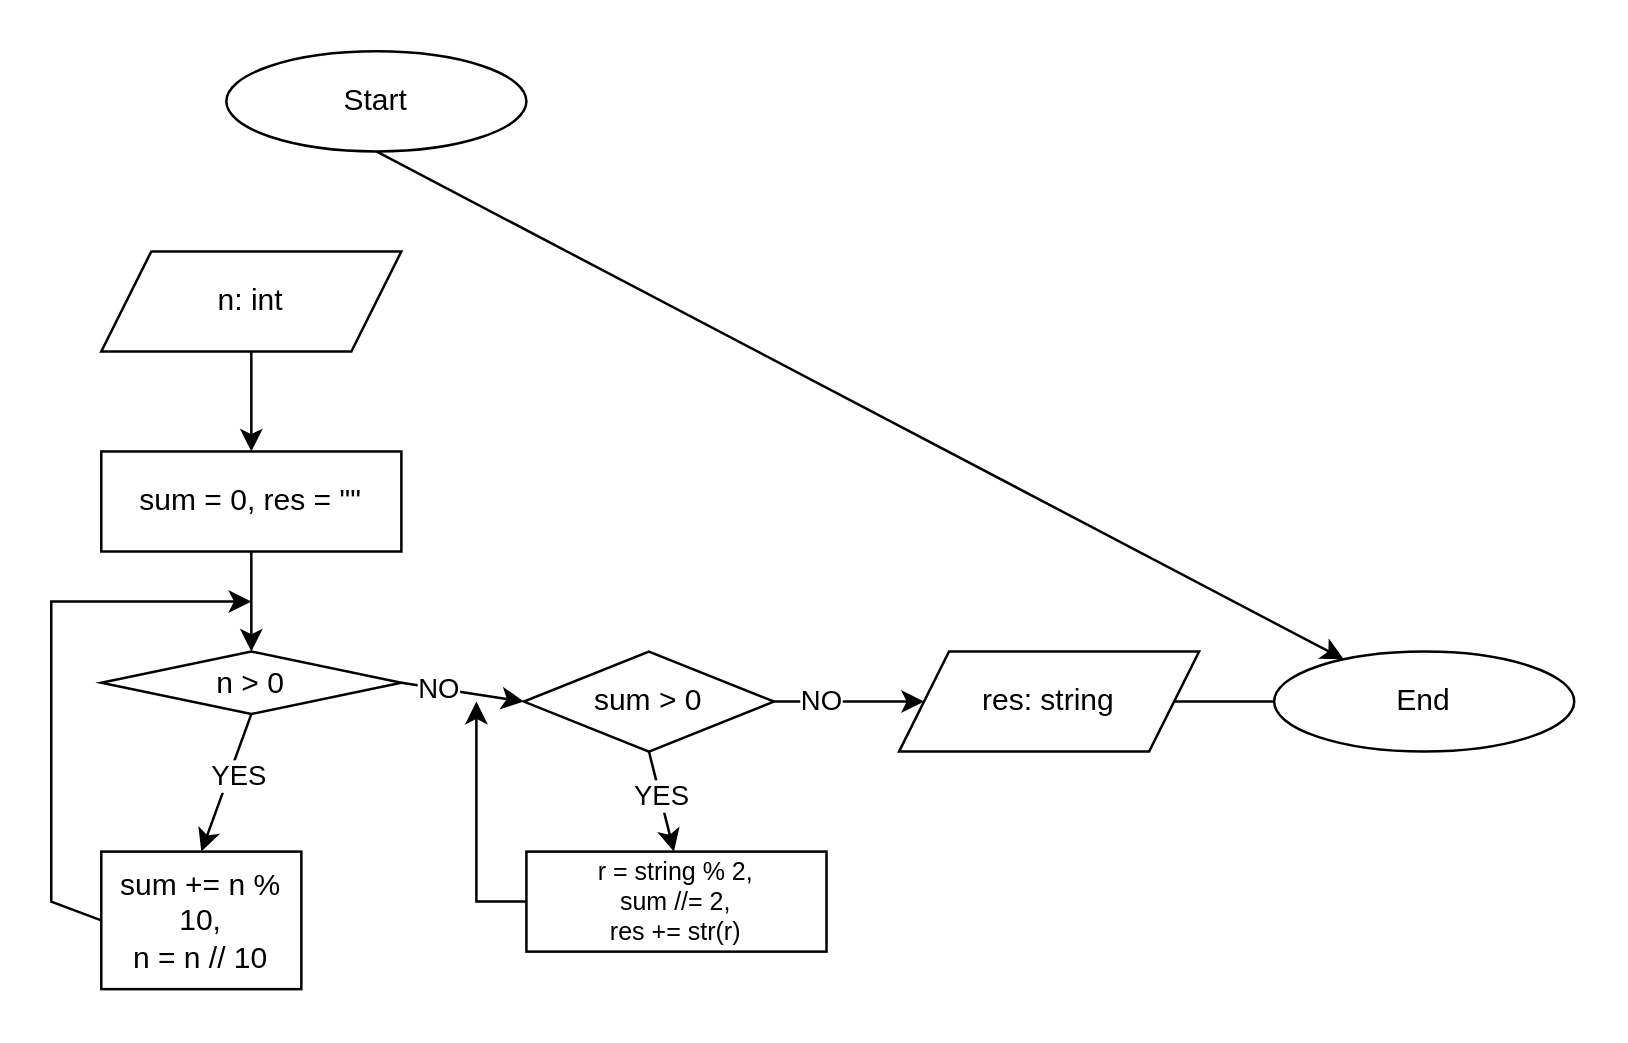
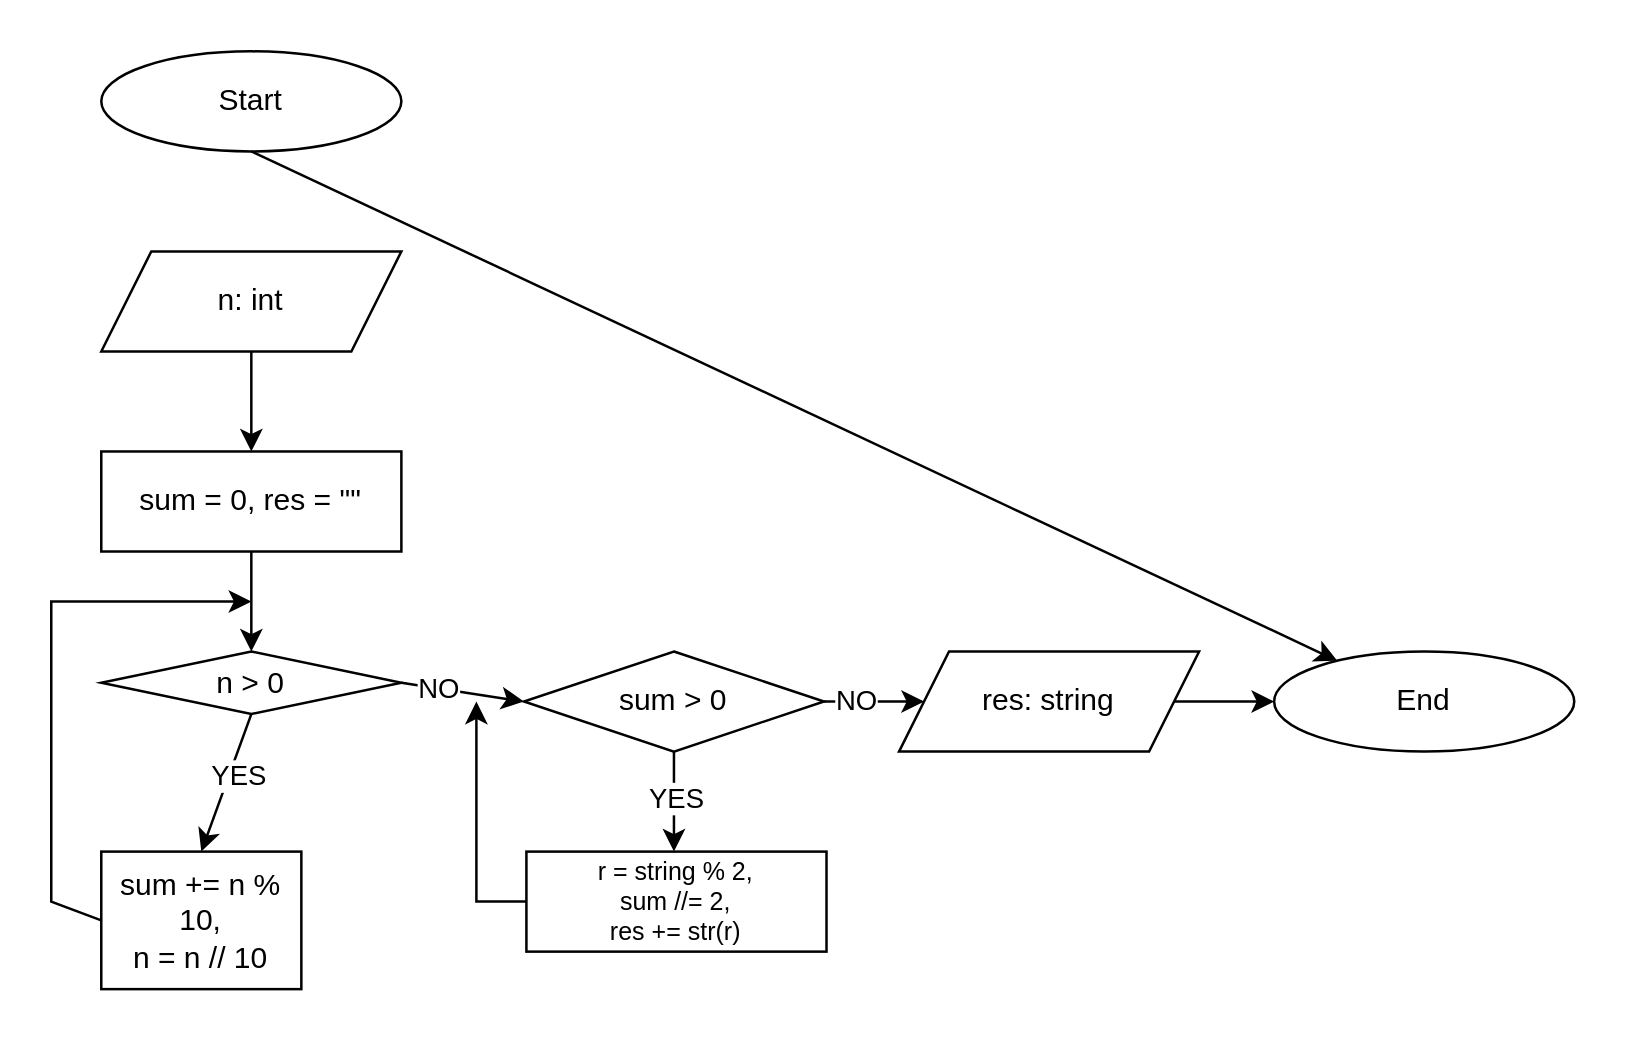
  <mxCell id="0" />
  <mxCell id="1" parent="0" />
- <mxCell id="2" value="Start" style="ellipse;whiteSpace=wrap;html=1;" parent="1" vertex="1"><mxGeometry x="90" y="20" width="120" height="40" as="geometry" /></mxCell>
+ <mxCell id="2" value="Start" style="ellipse;whiteSpace=wrap;html=1;" parent="1" vertex="1"><mxGeometry x="40" y="20" width="120" height="40" as="geometry" /></mxCell>
  <mxCell id="3" value="n: int" style="shape=parallelogram;perimeter=parallelogramPerimeter;whiteSpace=wrap;html=1;fixedSize=1;size=20;" parent="1" vertex="1"><mxGeometry x="40" y="100" width="120" height="40" as="geometry" /></mxCell>
  <mxCell id="4" value="" style="endArrow=classic;html=1;rounded=0;exitX=0.5;exitY=1;exitDx=0;exitDy=0;" parent="1" source="2" target="22" edge="1"><mxGeometry width="50" height="50" relative="1" as="geometry"><mxPoint x="20" y="300" as="sourcePoint" /><mxPoint x="70" y="250" as="targetPoint" /></mxGeometry></mxCell>
  <mxCell id="5" value="" style="endArrow=classic;html=1;rounded=0;exitX=0.5;exitY=1;exitDx=0;exitDy=0;entryX=0.5;entryY=0;entryDx=0;entryDy=0;" parent="1" source="3" edge="1"><mxGeometry width="50" height="50" relative="1" as="geometry"><mxPoint x="110" y="70" as="sourcePoint" /><mxPoint x="100" y="180" as="targetPoint" /></mxGeometry></mxCell>
  <mxCell id="6" value="sum = 0, res = &quot;&quot;" style="rounded=0;whiteSpace=wrap;html=1;" parent="1" vertex="1"><mxGeometry x="40" y="180" width="120" height="40" as="geometry" /></mxCell>
  <mxCell id="7" value="n &amp;gt; 0" style="rhombus;whiteSpace=wrap;html=1;" parent="1" vertex="1"><mxGeometry x="40" y="260" width="120" height="25" as="geometry" /></mxCell>
  <mxCell id="8" value="sum += n % 10,&lt;div&gt;n = n // 10&lt;/div&gt;" style="rounded=0;whiteSpace=wrap;html=1;" parent="1" vertex="1"><mxGeometry x="40" y="340" width="80" height="55" as="geometry" /></mxCell>
  <mxCell id="9" value="" style="endArrow=classic;html=1;rounded=0;exitX=0.5;exitY=1;exitDx=0;exitDy=0;entryX=0.5;entryY=0;entryDx=0;entryDy=0;" parent="1" source="6" target="7" edge="1"><mxGeometry width="50" height="50" relative="1" as="geometry"><mxPoint x="110" y="150" as="sourcePoint" /><mxPoint x="110" y="190" as="targetPoint" /></mxGeometry></mxCell>
  <mxCell id="10" value="" style="endArrow=classic;html=1;rounded=0;exitX=0.5;exitY=1;exitDx=0;exitDy=0;entryX=0.5;entryY=0;entryDx=0;entryDy=0;" parent="1" source="7" target="8" edge="1"><mxGeometry width="50" height="50" relative="1" as="geometry"><mxPoint x="110" y="230" as="sourcePoint" /><mxPoint x="110" y="270" as="targetPoint" /></mxGeometry></mxCell>
  <mxCell id="11" value="YES" style="edgeLabel;html=1;align=center;verticalAlign=middle;resizable=0;points=[];" parent="10" vertex="1" connectable="0"><mxGeometry x="-0.45" y="2" relative="1" as="geometry"><mxPoint x="-2" y="9" as="offset" /></mxGeometry></mxCell>
  <mxCell id="12" value="" style="endArrow=classic;html=1;rounded=0;exitX=0;exitY=0.5;exitDx=0;exitDy=0;" parent="1" source="8" edge="1"><mxGeometry width="50" height="50" relative="1" as="geometry"><mxPoint x="110" y="310" as="sourcePoint" /><mxPoint x="100" y="240" as="targetPoint" /><Array as="points"><mxPoint x="20" y="360" /><mxPoint x="20" y="240" /></Array></mxGeometry></mxCell>
  <mxCell id="13" value="" style="endArrow=classic;html=1;rounded=0;exitX=1;exitY=0.5;exitDx=0;exitDy=0;entryX=0;entryY=0.5;entryDx=0;entryDy=0;" parent="1" source="7" target="16" edge="1"><mxGeometry width="50" height="50" relative="1" as="geometry"><mxPoint x="110" y="230" as="sourcePoint" /><mxPoint x="180" y="280" as="targetPoint" /></mxGeometry></mxCell>
  <mxCell id="14" value="NO" style="edgeLabel;html=1;align=center;verticalAlign=middle;resizable=0;points=[];" parent="13" vertex="1" connectable="0"><mxGeometry x="-0.407" relative="1" as="geometry"><mxPoint as="offset" /></mxGeometry></mxCell>
  <mxCell id="15" value="r = string % 2,&lt;div style=&quot;font-size: 10px;&quot;&gt;sum //= 2,&lt;/div&gt;&lt;div style=&quot;font-size: 10px;&quot;&gt;res += str(r)&lt;/div&gt;" style="rounded=0;whiteSpace=wrap;html=1;fontSize=10;" parent="1" vertex="1"><mxGeometry x="210" y="340" width="120" height="40" as="geometry" /></mxCell>
- <mxCell id="16" value="sum &amp;gt; 0" style="rhombus;whiteSpace=wrap;html=1;" parent="1" vertex="1"><mxGeometry x="209" y="260" width="100" height="40" as="geometry" /></mxCell>
+ <mxCell id="16" value="sum &amp;gt; 0" style="rhombus;whiteSpace=wrap;html=1;" parent="1" vertex="1"><mxGeometry x="209" y="260" width="120" height="40" as="geometry" /></mxCell>
  <mxCell id="17" value="" style="endArrow=classic;html=1;rounded=0;entryX=0.5;entryY=0;entryDx=0;entryDy=0;exitX=0.5;exitY=1;exitDx=0;exitDy=0;" parent="1" source="16" edge="1"><mxGeometry width="50" height="50" relative="1" as="geometry"><mxPoint x="299" y="310" as="sourcePoint" /><mxPoint x="269" y="340" as="targetPoint" /></mxGeometry></mxCell>
  <mxCell id="18" value="YES" style="edgeLabel;html=1;align=center;verticalAlign=middle;resizable=0;points=[];" parent="17" vertex="1" connectable="0"><mxGeometry x="-0.107" y="1" relative="1" as="geometry"><mxPoint x="-1" as="offset" /></mxGeometry></mxCell>
  <mxCell id="19" value="res: string" style="shape=parallelogram;perimeter=parallelogramPerimeter;whiteSpace=wrap;html=1;fixedSize=1;size=20;" parent="1" vertex="1"><mxGeometry x="359" y="260" width="120" height="40" as="geometry" /></mxCell>
  <mxCell id="20" value="" style="endArrow=classic;html=1;rounded=0;exitX=1;exitY=0.5;exitDx=0;exitDy=0;entryX=0;entryY=0.5;entryDx=0;entryDy=0;" parent="1" source="16" target="19" edge="1"><mxGeometry width="50" height="50" relative="1" as="geometry"><mxPoint x="179" y="290" as="sourcePoint" /><mxPoint x="219" y="290" as="targetPoint" /></mxGeometry></mxCell>
  <mxCell id="21" value="NO" style="edgeLabel;html=1;align=center;verticalAlign=middle;resizable=0;points=[];" parent="20" vertex="1" connectable="0"><mxGeometry x="-0.407" y="1" relative="1" as="geometry"><mxPoint as="offset" /></mxGeometry></mxCell>
  <mxCell id="22" value="End" style="ellipse;whiteSpace=wrap;html=1;" parent="1" vertex="1"><mxGeometry x="509" y="260" width="120" height="40" as="geometry" /></mxCell>
- <mxCell id="23" value="" style="endArrow=none;html=1;rounded=0;exitX=1;exitY=0.5;exitDx=0;exitDy=0;entryX=0;entryY=0.5;entryDx=0;entryDy=0;" parent="1" source="19" target="22" edge="1"><mxGeometry width="50" height="50" relative="1" as="geometry"><mxPoint x="339" y="290" as="sourcePoint" /><mxPoint x="379" y="290" as="targetPoint" /></mxGeometry></mxCell>
+ <mxCell id="23" value="" style="endArrow=classic;html=1;rounded=0;exitX=1;exitY=0.5;exitDx=0;exitDy=0;entryX=0;entryY=0.5;entryDx=0;entryDy=0;" parent="1" source="19" target="22" edge="1"><mxGeometry width="50" height="50" relative="1" as="geometry"><mxPoint x="339" y="290" as="sourcePoint" /><mxPoint x="379" y="290" as="targetPoint" /></mxGeometry></mxCell>
  <mxCell id="24" value="" style="endArrow=classic;html=1;rounded=0;exitX=0;exitY=0.5;exitDx=0;exitDy=0;" parent="1" source="15" edge="1"><mxGeometry width="50" height="50" relative="1" as="geometry"><mxPoint x="50" y="370" as="sourcePoint" /><mxPoint x="190" y="280" as="targetPoint" /><Array as="points"><mxPoint x="190" y="360" /><mxPoint x="190" y="310" /></Array></mxGeometry></mxCell>
